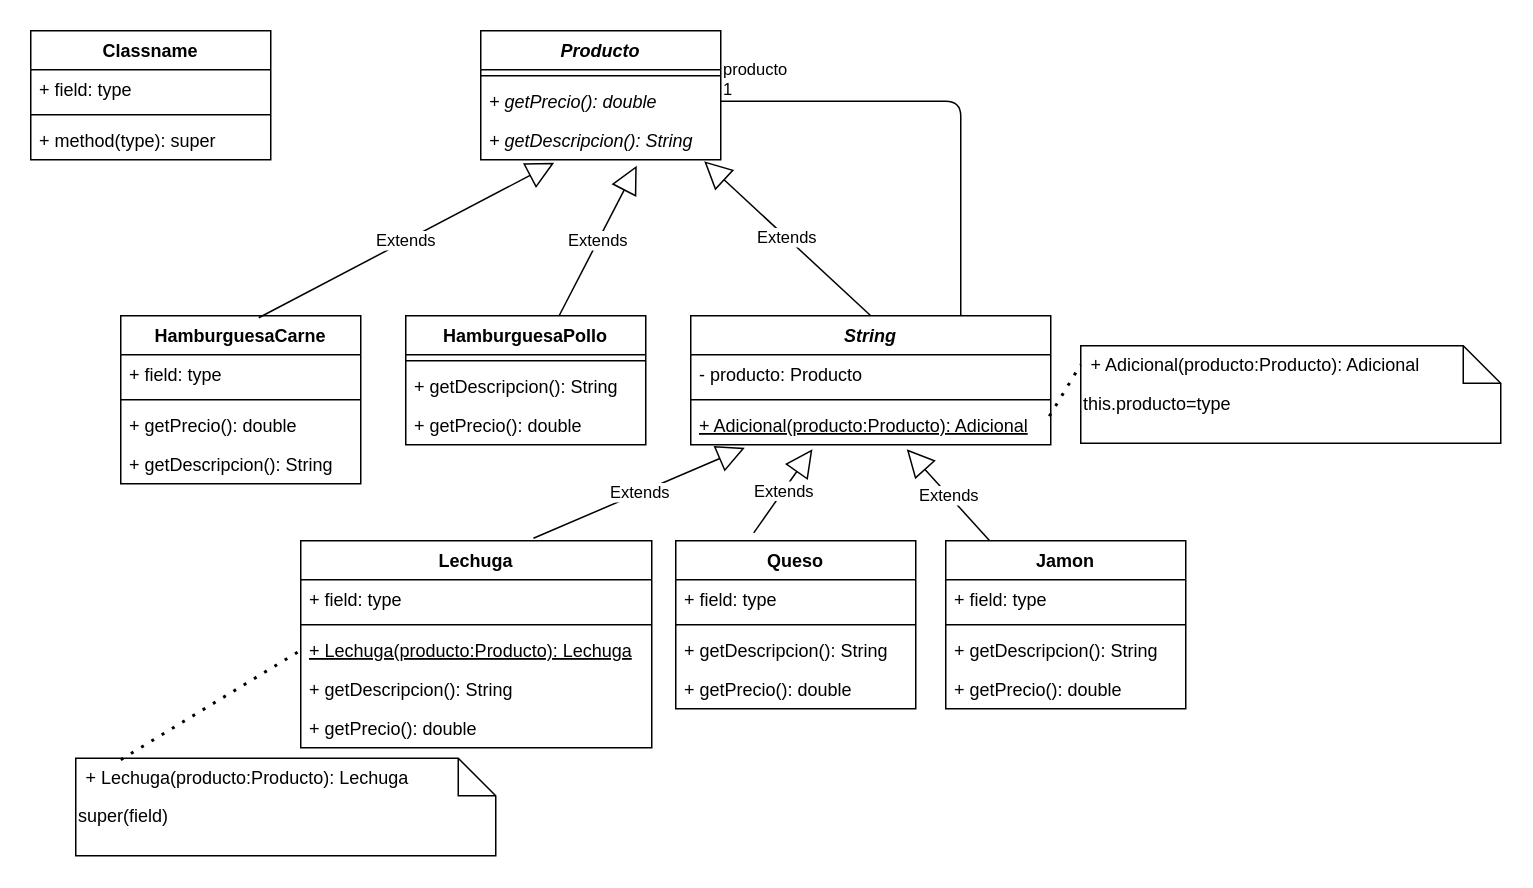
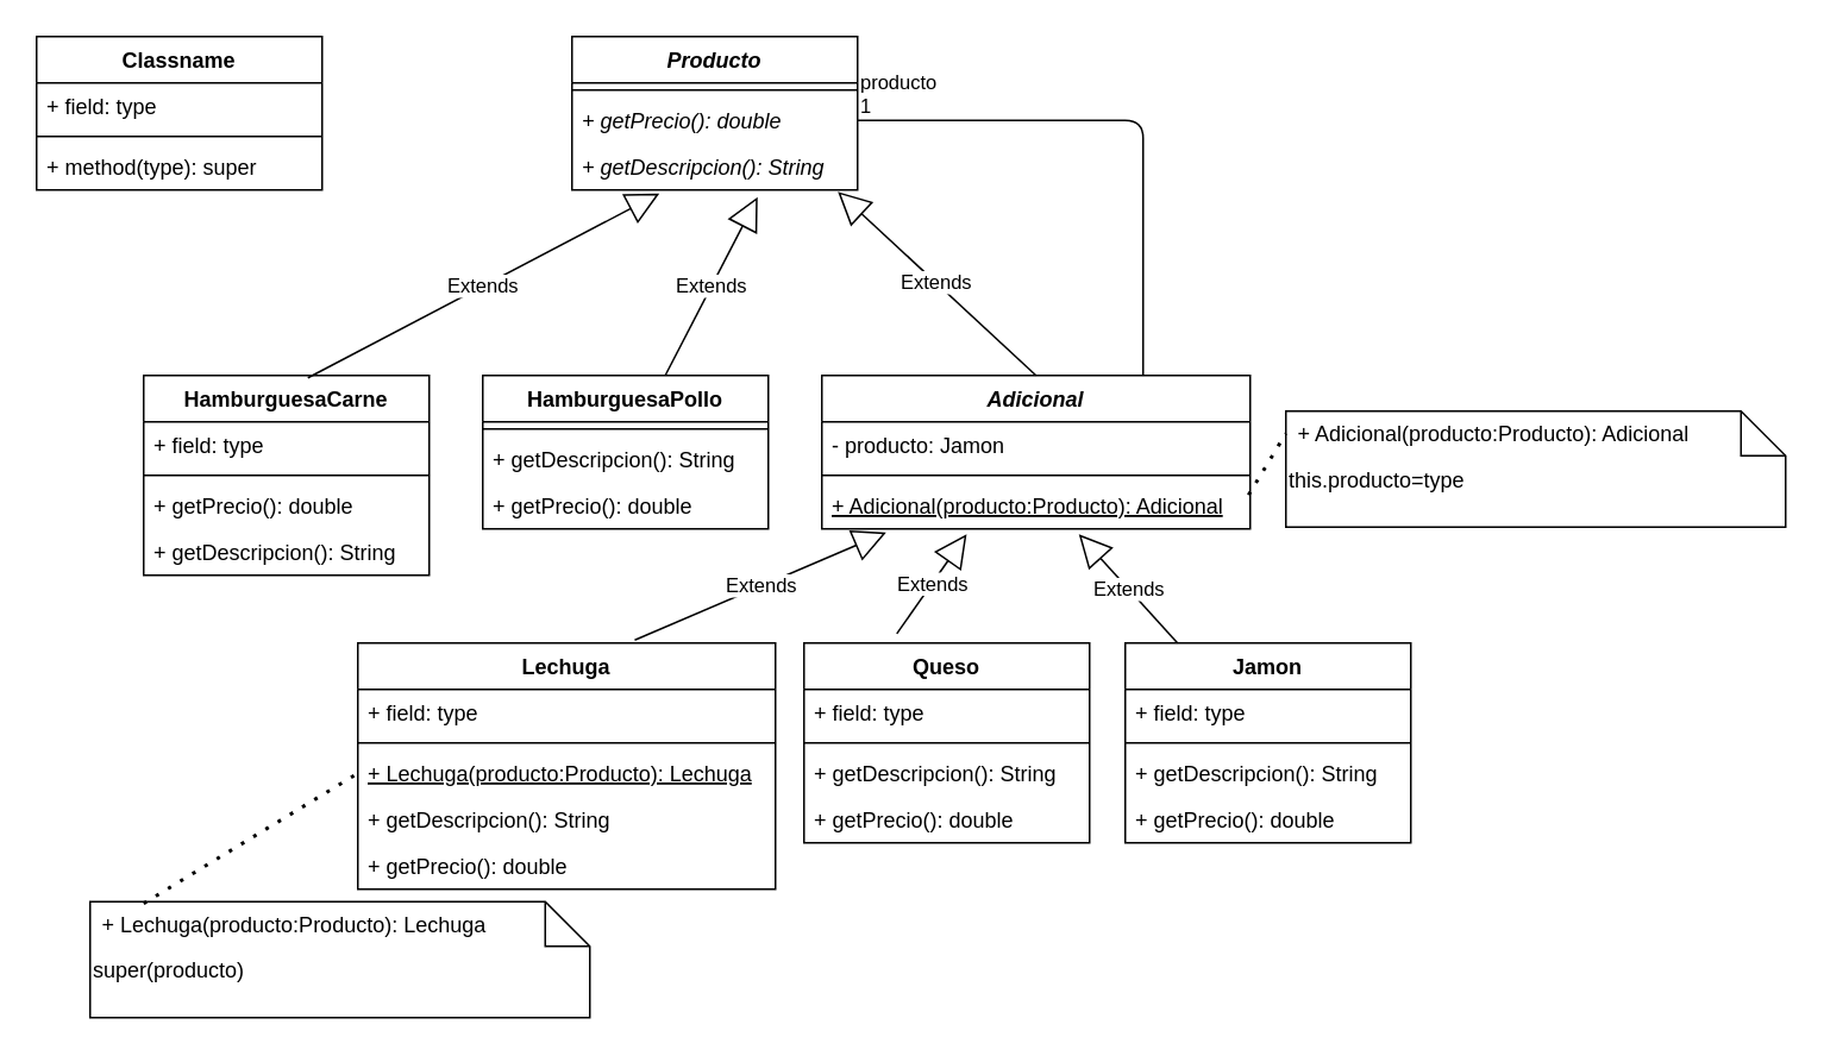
  <mxCell id="0" />
  <mxCell id="1" parent="0" />
  <mxCell id="2" value="Classname" style="swimlane;fontStyle=1;align=center;verticalAlign=top;childLayout=stackLayout;horizontal=1;startSize=26;horizontalStack=0;resizeParent=1;resizeParentMax=0;resizeLast=0;collapsible=1;marginBottom=0;" vertex="1" parent="1"><mxGeometry x="20" y="20" width="160" height="86" as="geometry" /></mxCell>
  <mxCell id="3" value="+ field: type" style="text;strokeColor=none;fillColor=none;align=left;verticalAlign=top;spacingLeft=4;spacingRight=4;overflow=hidden;rotatable=0;points=[[0,0.5],[1,0.5]];portConstraint=eastwest;" vertex="1" parent="2"><mxGeometry y="26" width="160" height="26" as="geometry" /></mxCell>
  <mxCell id="4" value="" style="line;strokeWidth=1;fillColor=none;align=left;verticalAlign=middle;spacingTop=-1;spacingLeft=3;spacingRight=3;rotatable=0;labelPosition=right;points=[];portConstraint=eastwest;" vertex="1" parent="2"><mxGeometry y="52" width="160" height="8" as="geometry" /></mxCell>
  <mxCell id="5" value="+ method(type): super" style="text;strokeColor=none;fillColor=none;align=left;verticalAlign=top;spacingLeft=4;spacingRight=4;overflow=hidden;rotatable=0;points=[[0,0.5],[1,0.5]];portConstraint=eastwest;" vertex="1" parent="2"><mxGeometry y="60" width="160" height="26" as="geometry" /></mxCell>
  <mxCell id="6" value="Producto" style="swimlane;fontStyle=3;align=center;verticalAlign=top;childLayout=stackLayout;horizontal=1;startSize=26;horizontalStack=0;resizeParent=1;resizeParentMax=0;resizeLast=0;collapsible=1;marginBottom=0;" vertex="1" parent="1"><mxGeometry x="320" y="20" width="160" height="86" as="geometry" /></mxCell>
  <mxCell id="7" value="" style="line;strokeWidth=1;fillColor=none;align=left;verticalAlign=middle;spacingTop=-1;spacingLeft=3;spacingRight=3;rotatable=0;labelPosition=right;points=[];portConstraint=eastwest;" vertex="1" parent="6"><mxGeometry y="26" width="160" height="8" as="geometry" /></mxCell>
  <mxCell id="8" value="+ getPrecio(): double" style="text;strokeColor=none;fillColor=none;align=left;verticalAlign=top;spacingLeft=4;spacingRight=4;overflow=hidden;rotatable=0;points=[[0,0.5],[1,0.5]];portConstraint=eastwest;fontStyle=2" vertex="1" parent="6"><mxGeometry y="34" width="160" height="26" as="geometry" /></mxCell>
  <mxCell id="9" value="+ getDescripcion(): String" style="text;strokeColor=none;fillColor=none;align=left;verticalAlign=top;spacingLeft=4;spacingRight=4;overflow=hidden;rotatable=0;points=[[0,0.5],[1,0.5]];portConstraint=eastwest;fontStyle=2" vertex="1" parent="6"><mxGeometry y="60" width="160" height="26" as="geometry" /></mxCell>
  <mxCell id="10" value="HamburguesaCarne" style="swimlane;fontStyle=1;align=center;verticalAlign=top;childLayout=stackLayout;horizontal=1;startSize=26;horizontalStack=0;resizeParent=1;resizeParentMax=0;resizeLast=0;collapsible=1;marginBottom=0;" vertex="1" parent="1"><mxGeometry x="80" y="210" width="160" height="112" as="geometry" /></mxCell>
  <mxCell id="11" value="+ field: type" style="text;strokeColor=none;fillColor=none;align=left;verticalAlign=top;spacingLeft=4;spacingRight=4;overflow=hidden;rotatable=0;points=[[0,0.5],[1,0.5]];portConstraint=eastwest;" vertex="1" parent="10"><mxGeometry y="26" width="160" height="26" as="geometry" /></mxCell>
  <mxCell id="12" value="" style="line;strokeWidth=1;fillColor=none;align=left;verticalAlign=middle;spacingTop=-1;spacingLeft=3;spacingRight=3;rotatable=0;labelPosition=right;points=[];portConstraint=eastwest;" vertex="1" parent="10"><mxGeometry y="52" width="160" height="8" as="geometry" /></mxCell>
  <mxCell id="13" value="+ getPrecio(): double" style="text;strokeColor=none;fillColor=none;align=left;verticalAlign=top;spacingLeft=4;spacingRight=4;overflow=hidden;rotatable=0;points=[[0,0.5],[1,0.5]];portConstraint=eastwest;" vertex="1" parent="10"><mxGeometry y="60" width="160" height="26" as="geometry" /></mxCell>
  <mxCell id="14" value="+ getDescripcion(): String" style="text;strokeColor=none;fillColor=none;align=left;verticalAlign=top;spacingLeft=4;spacingRight=4;overflow=hidden;rotatable=0;points=[[0,0.5],[1,0.5]];portConstraint=eastwest;" vertex="1" parent="10"><mxGeometry y="86" width="160" height="26" as="geometry" /></mxCell>
  <mxCell id="15" value="HamburguesaPollo&#10;" style="swimlane;fontStyle=1;align=center;verticalAlign=top;childLayout=stackLayout;horizontal=1;startSize=26;horizontalStack=0;resizeParent=1;resizeParentMax=0;resizeLast=0;collapsible=1;marginBottom=0;" vertex="1" parent="1"><mxGeometry x="270" y="210" width="160" height="86" as="geometry" /></mxCell>
  <mxCell id="16" value="" style="line;strokeWidth=1;fillColor=none;align=left;verticalAlign=middle;spacingTop=-1;spacingLeft=3;spacingRight=3;rotatable=0;labelPosition=right;points=[];portConstraint=eastwest;" vertex="1" parent="15"><mxGeometry y="26" width="160" height="8" as="geometry" /></mxCell>
  <mxCell id="17" value="+ getDescripcion(): String" style="text;strokeColor=none;fillColor=none;align=left;verticalAlign=top;spacingLeft=4;spacingRight=4;overflow=hidden;rotatable=0;points=[[0,0.5],[1,0.5]];portConstraint=eastwest;" vertex="1" parent="15"><mxGeometry y="34" width="160" height="26" as="geometry" /></mxCell>
  <mxCell id="18" value="+ getPrecio(): double" style="text;strokeColor=none;fillColor=none;align=left;verticalAlign=top;spacingLeft=4;spacingRight=4;overflow=hidden;rotatable=0;points=[[0,0.5],[1,0.5]];portConstraint=eastwest;" vertex="1" parent="15"><mxGeometry y="60" width="160" height="26" as="geometry" /></mxCell>
  <mxCell id="19" value="Extends" style="endArrow=block;endSize=16;endFill=0;html=1;entryX=0.306;entryY=1.077;entryDx=0;entryDy=0;entryPerimeter=0;exitX=0.575;exitY=0.012;exitDx=0;exitDy=0;exitPerimeter=0;" edge="1" parent="1" source="10" target="9"><mxGeometry width="160" relative="1" as="geometry"><mxPoint x="240" y="160" as="sourcePoint" /><mxPoint x="350" y="180" as="targetPoint" /></mxGeometry></mxCell>
  <mxCell id="20" value="Extends" style="endArrow=block;endSize=16;endFill=0;html=1;entryX=0.65;entryY=1.154;entryDx=0;entryDy=0;entryPerimeter=0;" edge="1" parent="1" source="15" target="9"><mxGeometry width="160" relative="1" as="geometry"><mxPoint x="190" y="180" as="sourcePoint" /><mxPoint x="350" y="180" as="targetPoint" /></mxGeometry></mxCell>
- <mxCell id="21" value="String" style="swimlane;fontStyle=3;align=center;verticalAlign=top;childLayout=stackLayout;horizontal=1;startSize=26;horizontalStack=0;resizeParent=1;resizeParentMax=0;resizeLast=0;collapsible=1;marginBottom=0;" vertex="1" parent="1"><mxGeometry x="460" y="210" width="240" height="86" as="geometry" /></mxCell>
- <mxCell id="22" value="- producto: Producto" style="text;strokeColor=none;fillColor=none;align=left;verticalAlign=top;spacingLeft=4;spacingRight=4;overflow=hidden;rotatable=0;points=[[0,0.5],[1,0.5]];portConstraint=eastwest;" vertex="1" parent="21"><mxGeometry y="26" width="240" height="26" as="geometry" /></mxCell>
+ <mxCell id="21" value="Adicional" style="swimlane;fontStyle=3;align=center;verticalAlign=top;childLayout=stackLayout;horizontal=1;startSize=26;horizontalStack=0;resizeParent=1;resizeParentMax=0;resizeLast=0;collapsible=1;marginBottom=0;" vertex="1" parent="1"><mxGeometry x="460" y="210" width="240" height="86" as="geometry" /></mxCell>
+ <mxCell id="22" value="- producto: Jamon" style="text;strokeColor=none;fillColor=none;align=left;verticalAlign=top;spacingLeft=4;spacingRight=4;overflow=hidden;rotatable=0;points=[[0,0.5],[1,0.5]];portConstraint=eastwest;" vertex="1" parent="21"><mxGeometry y="26" width="240" height="26" as="geometry" /></mxCell>
  <mxCell id="23" value="" style="line;strokeWidth=1;fillColor=none;align=left;verticalAlign=middle;spacingTop=-1;spacingLeft=3;spacingRight=3;rotatable=0;labelPosition=right;points=[];portConstraint=eastwest;" vertex="1" parent="21"><mxGeometry y="52" width="240" height="8" as="geometry" /></mxCell>
  <mxCell id="24" value="+ Adicional(producto:Producto): Adicional" style="text;strokeColor=none;fillColor=none;align=left;verticalAlign=top;spacingLeft=4;spacingRight=4;overflow=hidden;rotatable=0;points=[[0,0.5],[1,0.5]];portConstraint=eastwest;fontStyle=4" vertex="1" parent="21"><mxGeometry y="60" width="240" height="26" as="geometry" /></mxCell>
  <mxCell id="25" value="Extends" style="endArrow=block;endSize=16;endFill=0;html=1;entryX=0.931;entryY=1.038;entryDx=0;entryDy=0;entryPerimeter=0;exitX=0.5;exitY=0;exitDx=0;exitDy=0;" edge="1" parent="1" source="21" target="9"><mxGeometry width="160" relative="1" as="geometry"><mxPoint x="190" y="180" as="sourcePoint" /><mxPoint x="350" y="180" as="targetPoint" /></mxGeometry></mxCell>
  <mxCell id="26" value="" style="endArrow=none;html=1;edgeStyle=orthogonalEdgeStyle;exitX=1;exitY=0.5;exitDx=0;exitDy=0;entryX=0.75;entryY=0;entryDx=0;entryDy=0;" edge="1" parent="1" source="8" target="21"><mxGeometry relative="1" as="geometry"><mxPoint x="190" y="180" as="sourcePoint" /><mxPoint x="350" y="180" as="targetPoint" /></mxGeometry></mxCell>
  <mxCell id="27" value="producto&lt;br&gt;1" style="edgeLabel;resizable=0;html=1;align=left;verticalAlign=bottom;" connectable="0" vertex="1" parent="26"><mxGeometry x="-1" relative="1" as="geometry" /></mxCell>
  <mxCell id="28" value="Lechuga" style="swimlane;fontStyle=1;align=center;verticalAlign=top;childLayout=stackLayout;horizontal=1;startSize=26;horizontalStack=0;resizeParent=1;resizeParentMax=0;resizeLast=0;collapsible=1;marginBottom=0;" vertex="1" parent="1"><mxGeometry x="200" y="360" width="234" height="138" as="geometry" /></mxCell>
  <mxCell id="29" value="+ field: type" style="text;strokeColor=none;fillColor=none;align=left;verticalAlign=top;spacingLeft=4;spacingRight=4;overflow=hidden;rotatable=0;points=[[0,0.5],[1,0.5]];portConstraint=eastwest;" vertex="1" parent="28"><mxGeometry y="26" width="234" height="26" as="geometry" /></mxCell>
  <mxCell id="30" value="" style="line;strokeWidth=1;fillColor=none;align=left;verticalAlign=middle;spacingTop=-1;spacingLeft=3;spacingRight=3;rotatable=0;labelPosition=right;points=[];portConstraint=eastwest;" vertex="1" parent="28"><mxGeometry y="52" width="234" height="8" as="geometry" /></mxCell>
  <mxCell id="31" value="+ Lechuga(producto:Producto): Lechuga" style="text;strokeColor=none;fillColor=none;align=left;verticalAlign=top;spacingLeft=4;spacingRight=4;overflow=hidden;rotatable=0;points=[[0,0.5],[1,0.5]];portConstraint=eastwest;fontStyle=4" vertex="1" parent="28"><mxGeometry y="60" width="234" height="26" as="geometry" /></mxCell>
  <mxCell id="32" value="+ getDescripcion(): String" style="text;strokeColor=none;fillColor=none;align=left;verticalAlign=top;spacingLeft=4;spacingRight=4;overflow=hidden;rotatable=0;points=[[0,0.5],[1,0.5]];portConstraint=eastwest;" vertex="1" parent="28"><mxGeometry y="86" width="234" height="26" as="geometry" /></mxCell>
  <mxCell id="33" value="+ getPrecio(): double" style="text;strokeColor=none;fillColor=none;align=left;verticalAlign=top;spacingLeft=4;spacingRight=4;overflow=hidden;rotatable=0;points=[[0,0.5],[1,0.5]];portConstraint=eastwest;" vertex="1" parent="28"><mxGeometry y="112" width="234" height="26" as="geometry" /></mxCell>
  <mxCell id="34" value="Jamon&#10;" style="swimlane;fontStyle=1;align=center;verticalAlign=top;childLayout=stackLayout;horizontal=1;startSize=26;horizontalStack=0;resizeParent=1;resizeParentMax=0;resizeLast=0;collapsible=1;marginBottom=0;" vertex="1" parent="1"><mxGeometry x="630" y="360" width="160" height="112" as="geometry" /></mxCell>
  <mxCell id="35" value="+ field: type" style="text;strokeColor=none;fillColor=none;align=left;verticalAlign=top;spacingLeft=4;spacingRight=4;overflow=hidden;rotatable=0;points=[[0,0.5],[1,0.5]];portConstraint=eastwest;" vertex="1" parent="34"><mxGeometry y="26" width="160" height="26" as="geometry" /></mxCell>
  <mxCell id="36" value="" style="line;strokeWidth=1;fillColor=none;align=left;verticalAlign=middle;spacingTop=-1;spacingLeft=3;spacingRight=3;rotatable=0;labelPosition=right;points=[];portConstraint=eastwest;" vertex="1" parent="34"><mxGeometry y="52" width="160" height="8" as="geometry" /></mxCell>
  <mxCell id="37" value="+ getDescripcion(): String" style="text;strokeColor=none;fillColor=none;align=left;verticalAlign=top;spacingLeft=4;spacingRight=4;overflow=hidden;rotatable=0;points=[[0,0.5],[1,0.5]];portConstraint=eastwest;" vertex="1" parent="34"><mxGeometry y="60" width="160" height="26" as="geometry" /></mxCell>
  <mxCell id="38" value="+ getPrecio(): double" style="text;strokeColor=none;fillColor=none;align=left;verticalAlign=top;spacingLeft=4;spacingRight=4;overflow=hidden;rotatable=0;points=[[0,0.5],[1,0.5]];portConstraint=eastwest;" vertex="1" parent="34"><mxGeometry y="86" width="160" height="26" as="geometry" /></mxCell>
  <mxCell id="39" value="Queso&#10;" style="swimlane;fontStyle=1;align=center;verticalAlign=top;childLayout=stackLayout;horizontal=1;startSize=26;horizontalStack=0;resizeParent=1;resizeParentMax=0;resizeLast=0;collapsible=1;marginBottom=0;" vertex="1" parent="1"><mxGeometry x="450" y="360" width="160" height="112" as="geometry" /></mxCell>
  <mxCell id="40" value="+ field: type" style="text;strokeColor=none;fillColor=none;align=left;verticalAlign=top;spacingLeft=4;spacingRight=4;overflow=hidden;rotatable=0;points=[[0,0.5],[1,0.5]];portConstraint=eastwest;" vertex="1" parent="39"><mxGeometry y="26" width="160" height="26" as="geometry" /></mxCell>
  <mxCell id="41" value="" style="line;strokeWidth=1;fillColor=none;align=left;verticalAlign=middle;spacingTop=-1;spacingLeft=3;spacingRight=3;rotatable=0;labelPosition=right;points=[];portConstraint=eastwest;" vertex="1" parent="39"><mxGeometry y="52" width="160" height="8" as="geometry" /></mxCell>
  <mxCell id="42" value="+ getDescripcion(): String" style="text;strokeColor=none;fillColor=none;align=left;verticalAlign=top;spacingLeft=4;spacingRight=4;overflow=hidden;rotatable=0;points=[[0,0.5],[1,0.5]];portConstraint=eastwest;" vertex="1" parent="39"><mxGeometry y="60" width="160" height="26" as="geometry" /></mxCell>
  <mxCell id="43" value="+ getPrecio(): double" style="text;strokeColor=none;fillColor=none;align=left;verticalAlign=top;spacingLeft=4;spacingRight=4;overflow=hidden;rotatable=0;points=[[0,0.5],[1,0.5]];portConstraint=eastwest;" vertex="1" parent="39"><mxGeometry y="86" width="160" height="26" as="geometry" /></mxCell>
  <mxCell id="44" value="Extends" style="endArrow=block;endSize=16;endFill=0;html=1;entryX=0.6;entryY=1.115;entryDx=0;entryDy=0;entryPerimeter=0;" edge="1" parent="1" source="34" target="24"><mxGeometry width="160" relative="1" as="geometry"><mxPoint x="370" y="270" as="sourcePoint" /><mxPoint x="530" y="270" as="targetPoint" /></mxGeometry></mxCell>
  <mxCell id="45" value="Extends" style="endArrow=block;endSize=16;endFill=0;html=1;exitX=0.325;exitY=-0.047;exitDx=0;exitDy=0;exitPerimeter=0;entryX=0.338;entryY=1.115;entryDx=0;entryDy=0;entryPerimeter=0;" edge="1" parent="1" source="39" target="24"><mxGeometry width="160" relative="1" as="geometry"><mxPoint x="370" y="270" as="sourcePoint" /><mxPoint x="524.96" y="298.002" as="targetPoint" /></mxGeometry></mxCell>
  <mxCell id="46" value="Extends" style="endArrow=block;endSize=16;endFill=0;html=1;exitX=0.663;exitY=-0.012;exitDx=0;exitDy=0;exitPerimeter=0;entryX=0.15;entryY=1.077;entryDx=0;entryDy=0;entryPerimeter=0;" edge="1" parent="1" source="28" target="24"><mxGeometry width="160" relative="1" as="geometry"><mxPoint x="370" y="270" as="sourcePoint" /><mxPoint x="502.08" y="296.988" as="targetPoint" /></mxGeometry></mxCell>
- <mxCell id="47" value="super(field)" style="shape=note2;boundedLbl=1;whiteSpace=wrap;html=1;size=25;verticalAlign=top;align=left;" vertex="1" parent="1"><mxGeometry x="50" y="505" width="280" height="65" as="geometry" /></mxCell>
+ <mxCell id="47" value="super(producto)" style="shape=note2;boundedLbl=1;whiteSpace=wrap;html=1;size=25;verticalAlign=top;align=left;" vertex="1" parent="1"><mxGeometry x="50" y="505" width="280" height="65" as="geometry" /></mxCell>
  <mxCell id="48" value="+ Lechuga(producto:Producto): Lechuga" style="resizeWidth=1;part=1;strokeColor=none;fillColor=none;align=left;spacingLeft=5;" vertex="1" parent="47"><mxGeometry width="280" height="25" relative="1" as="geometry" /></mxCell>
  <mxCell id="49" value="this.producto=type" style="shape=note2;boundedLbl=1;whiteSpace=wrap;html=1;size=25;verticalAlign=top;align=left;" vertex="1" parent="1"><mxGeometry x="720" y="230" width="280" height="65" as="geometry" /></mxCell>
  <mxCell id="50" value="+ Adicional(producto:Producto): Adicional" style="resizeWidth=1;part=1;strokeColor=none;fillColor=none;align=left;spacingLeft=5;" vertex="1" parent="49"><mxGeometry width="280" height="25" relative="1" as="geometry" /></mxCell>
  <mxCell id="51" value="" style="endArrow=none;dashed=1;html=1;dashPattern=1 3;strokeWidth=2;entryX=0;entryY=0.5;entryDx=0;entryDy=0;exitX=0.996;exitY=0.269;exitDx=0;exitDy=0;exitPerimeter=0;" edge="1" parent="1" source="24" target="50"><mxGeometry width="50" height="50" relative="1" as="geometry"><mxPoint x="530" y="440" as="sourcePoint" /><mxPoint x="580" y="390" as="targetPoint" /></mxGeometry></mxCell>
  <mxCell id="52" value="" style="endArrow=none;dashed=1;html=1;dashPattern=1 3;strokeWidth=2;entryX=0;entryY=0.5;entryDx=0;entryDy=0;exitX=0.107;exitY=0.04;exitDx=0;exitDy=0;exitPerimeter=0;" edge="1" parent="1" source="48" target="31"><mxGeometry width="50" height="50" relative="1" as="geometry"><mxPoint x="130" y="440" as="sourcePoint" /><mxPoint x="180" y="390" as="targetPoint" /></mxGeometry></mxCell>
